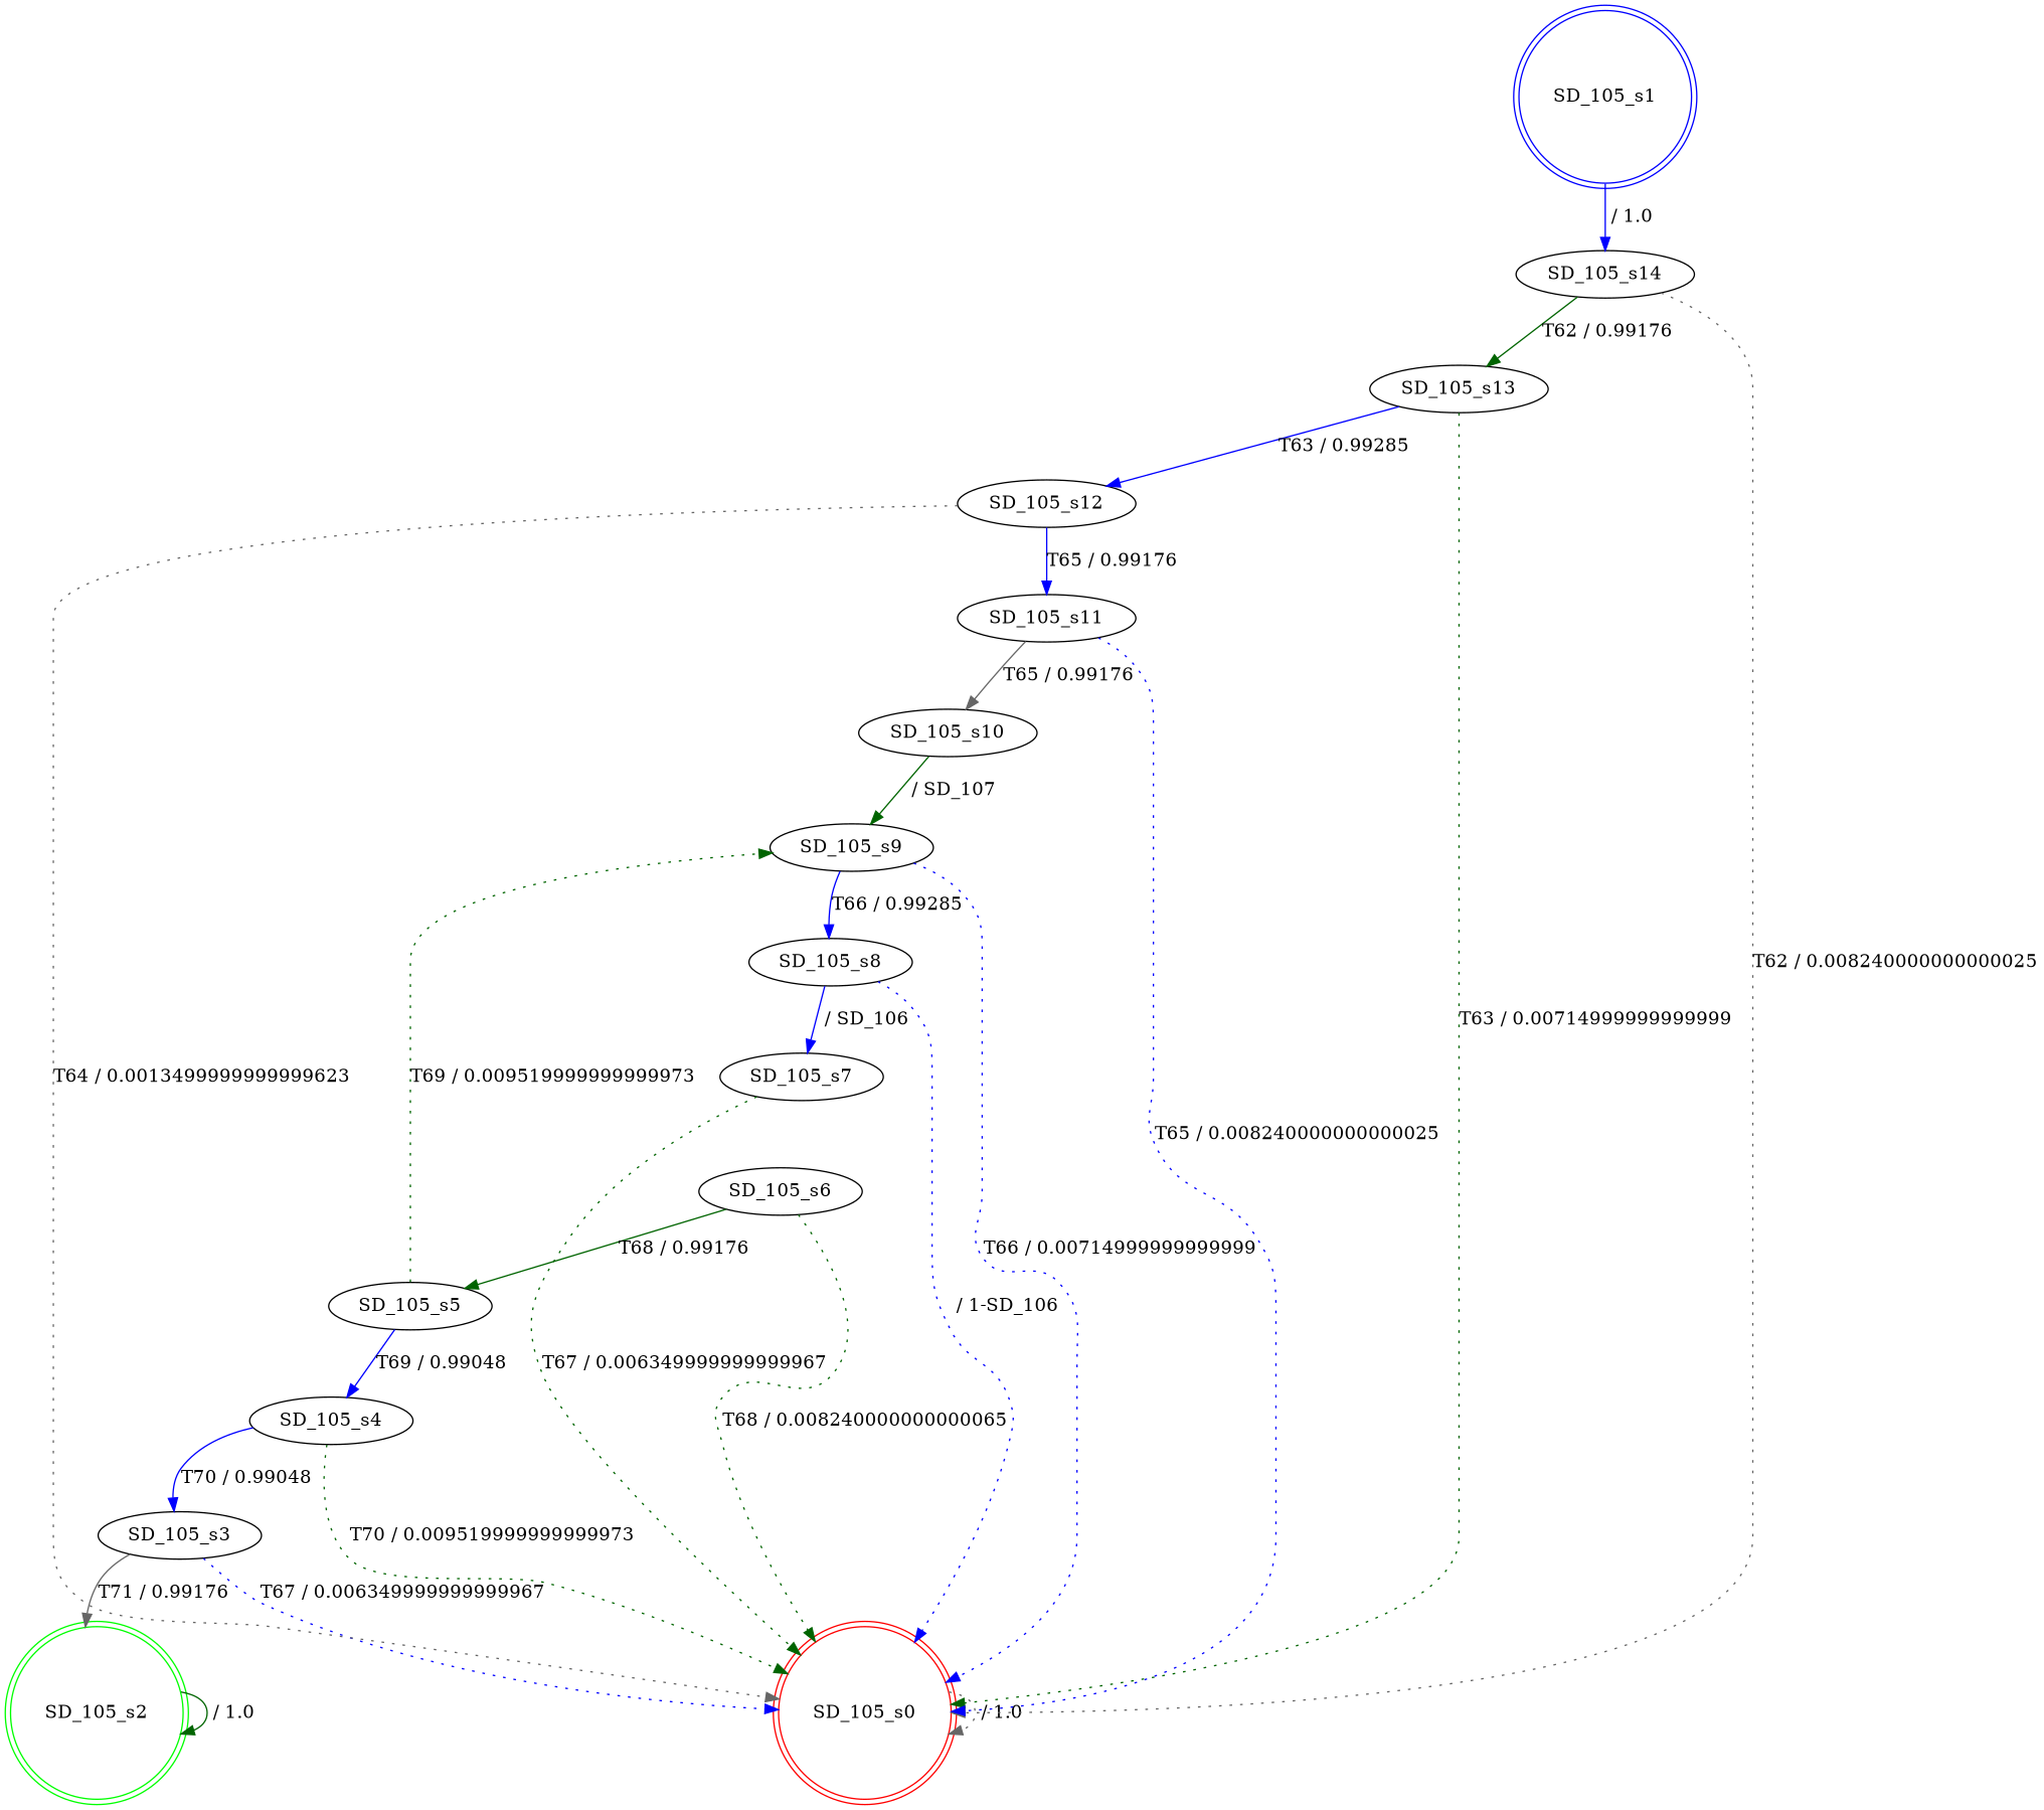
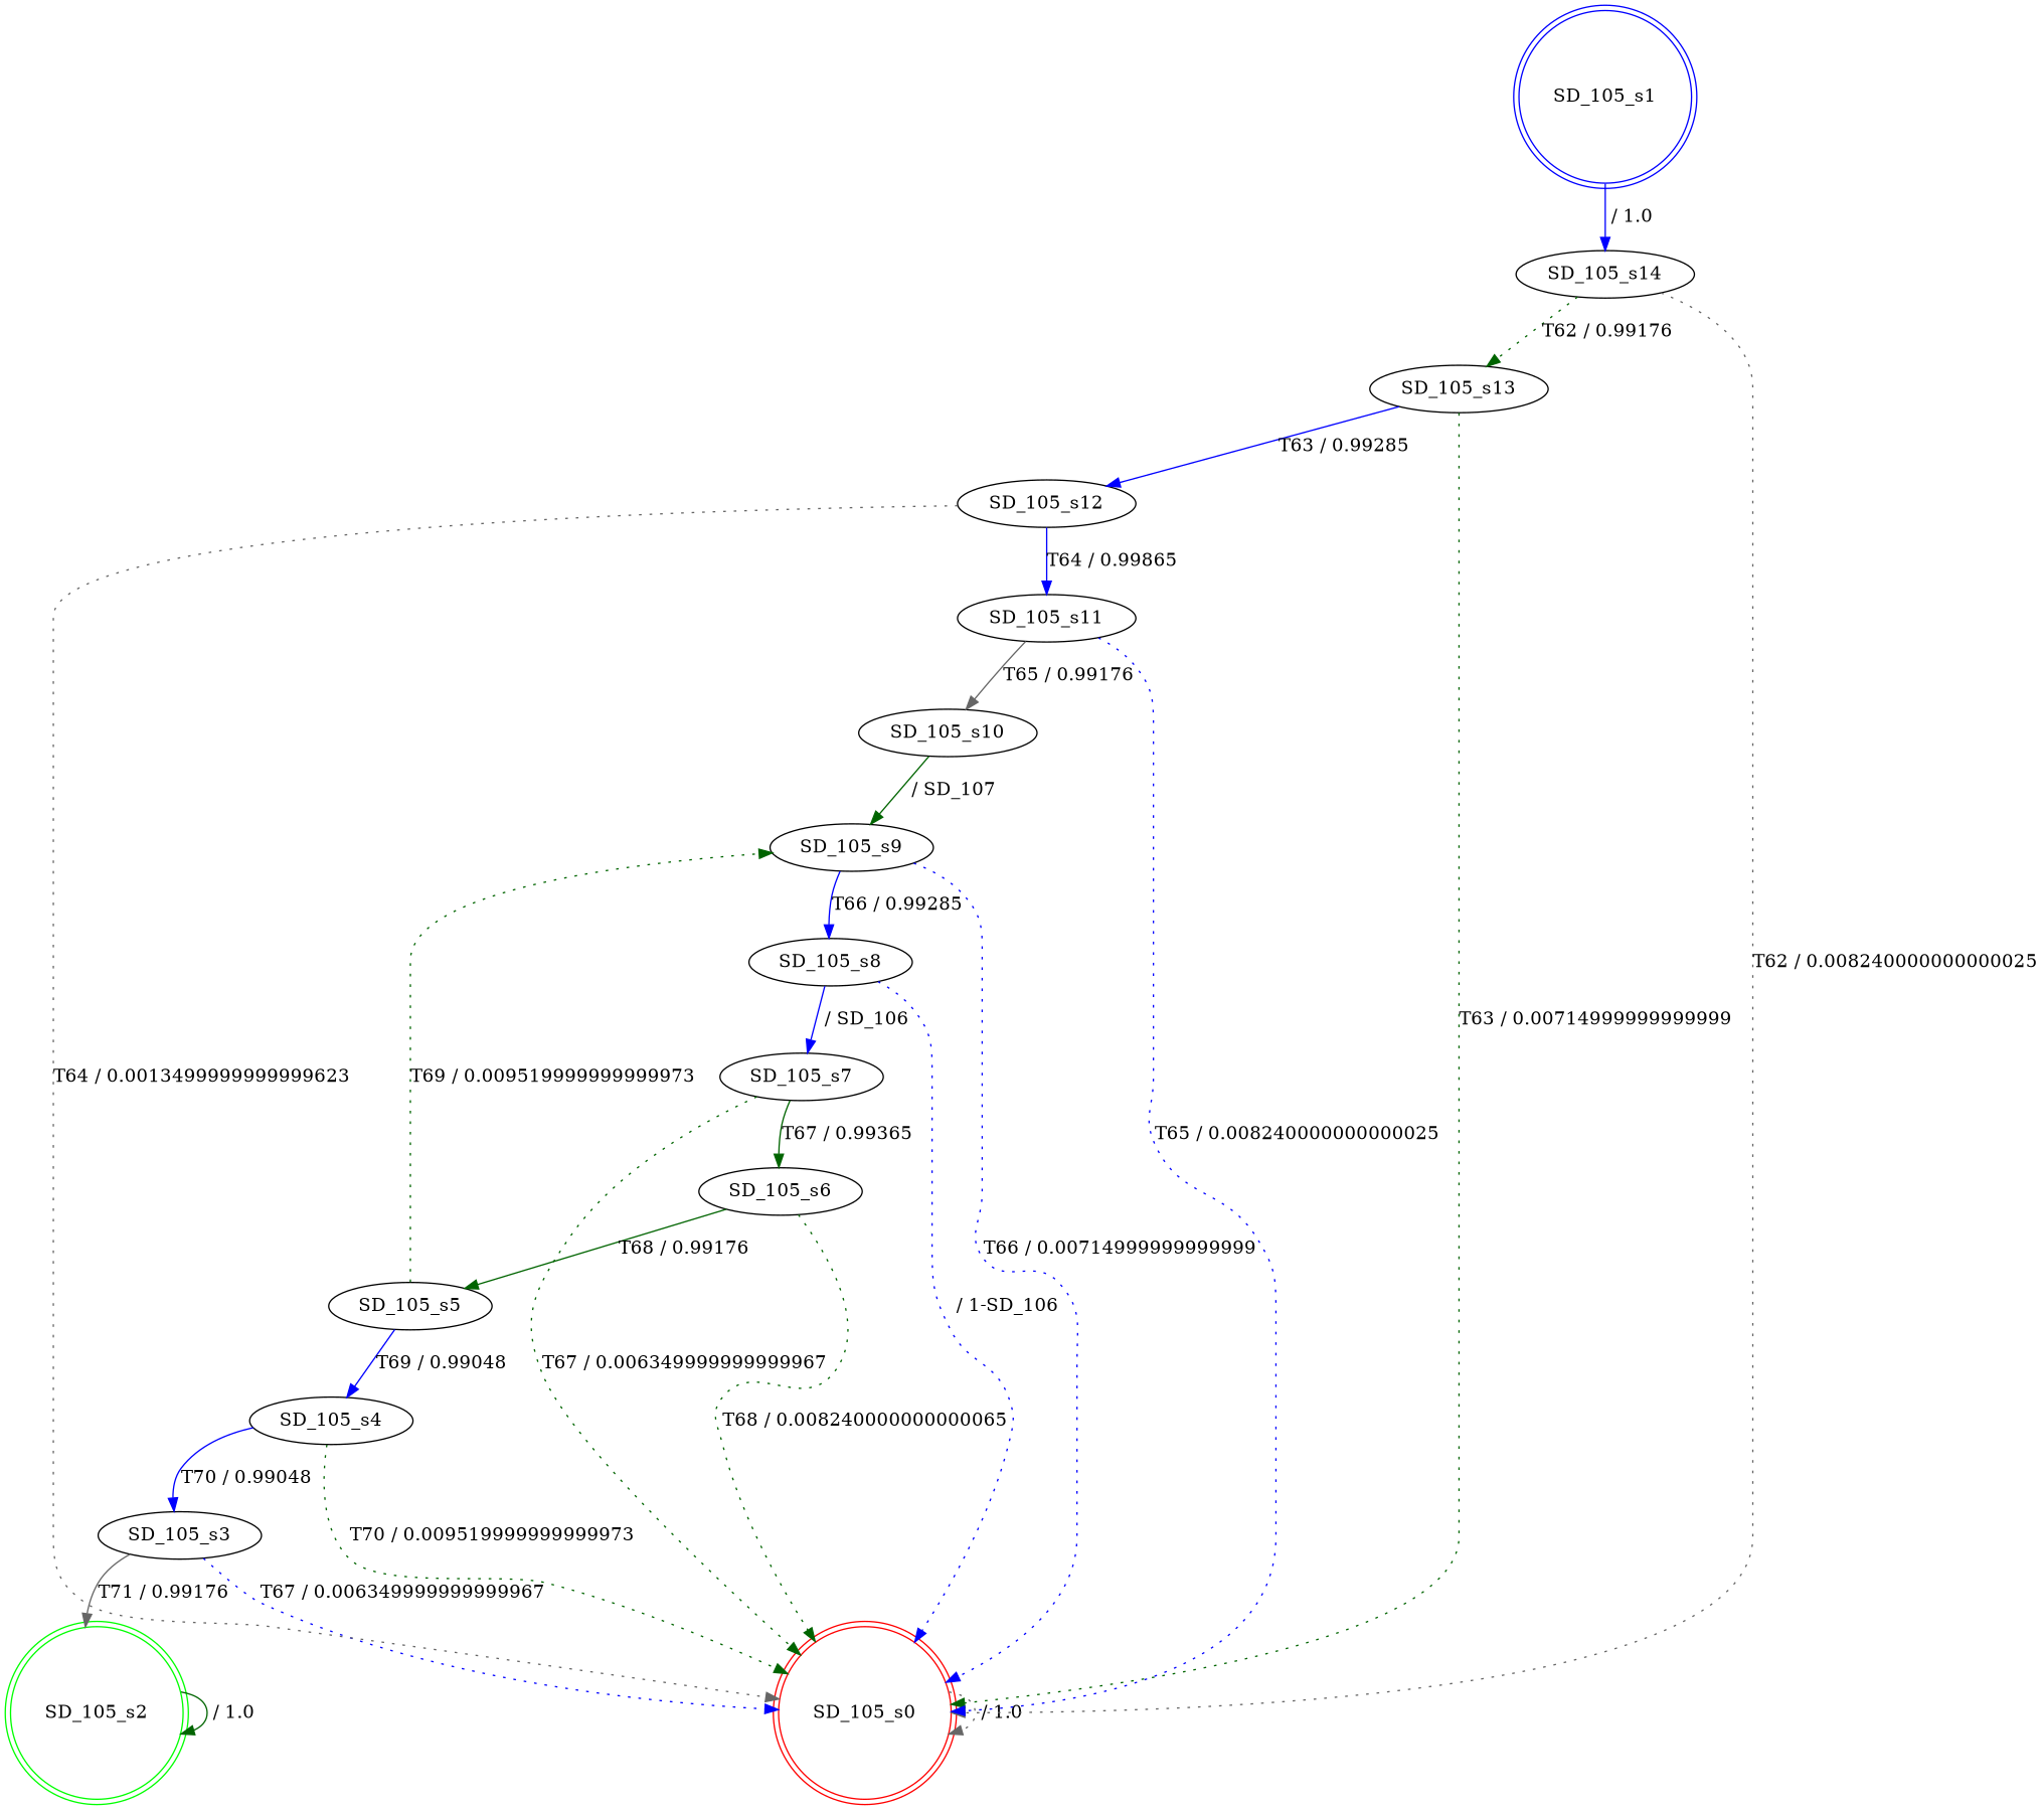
  digraph {
    edge [color=blue]
    n1 [color=red label=SD_105_s0 shape=doublecircle]
    n2 [color=blue label=SD_105_s1 shape=doublecircle]
    n3 [label=SD_105_s14]
    n4 [label=SD_105_s13]
    n5 [color=green label=SD_105_s2 shape=doublecircle]
    n6 [label=SD_105_s3]
    n7 [label=SD_105_s4]
    n8 [label=SD_105_s5]
    n9 [label=SD_105_s9]
    n10 [label=SD_105_s6]
    n11 [label=SD_105_s7]
    n12 [label=SD_105_s8]
    n13 [label=SD_105_s10]
    n14 [label=SD_105_s11]
    n15 [label=SD_105_s12]
    n1 -> n1 [color=gray40 label=" / 1.0" style=dotted]
    n2 -> n3 [label=" / 1.0"]
    n3 -> n1 [color=gray40 label="T62 / 0.008240000000000025" style=dotted]
-   n3 -> n4 [color=darkgreen label="T62 / 0.99176"]
+   n3 -> n4 [color=darkgreen label="T62 / 0.99176" style=dotted]
    n4 -> n1 [color=darkgreen label="T63 / 0.00714999999999999" style=dotted]
    n4 -> n15 [label="T63 / 0.99285"]
    n5 -> n5 [color=darkgreen label=" / 1.0"]
    n6 -> n1 [label="T67 / 0.006349999999999967" style=dotted]
    n6 -> n5 [color=gray40 label="T71 / 0.99176"]
    n7 -> n1 [color=darkgreen label="T70 / 0.009519999999999973" style=dotted]
    n7 -> n6 [label="T70 / 0.99048"]
    n8 -> n7 [label="T69 / 0.99048"]
    n8 -> n9 [color=darkgreen label="T69 / 0.009519999999999973" style=dotted]
    n9 -> n1 [label="T66 / 0.00714999999999999" style=dotted]
    n9 -> n12 [label="T66 / 0.99285"]
    n10 -> n1 [color=darkgreen label="T68 / 0.008240000000000065" style=dotted]
    n10 -> n8 [color=darkgreen label="T68 / 0.99176"]
    n11 -> n1 [color=darkgreen label="T67 / 0.006349999999999967" style=dotted]
+   n11 -> n10 [color=darkgreen label="T67 / 0.99365"]
    n12 -> n1 [label=" / 1-SD_106" style=dotted]
    n12 -> n11 [label=" / SD_106"]
    n13 -> n9 [color=darkgreen label=" / SD_107"]
    n14 -> n1 [label="T65 / 0.008240000000000025" style=dotted]
    n14 -> n13 [color=gray40 label="T65 / 0.99176"]
    n15 -> n1 [color=gray40 label="T64 / 0.0013499999999999623" style=dotted]
-   n15 -> n14 [label="T65 / 0.99176"]
+   n15 -> n14 [label="T64 / 0.99865"]
  }
